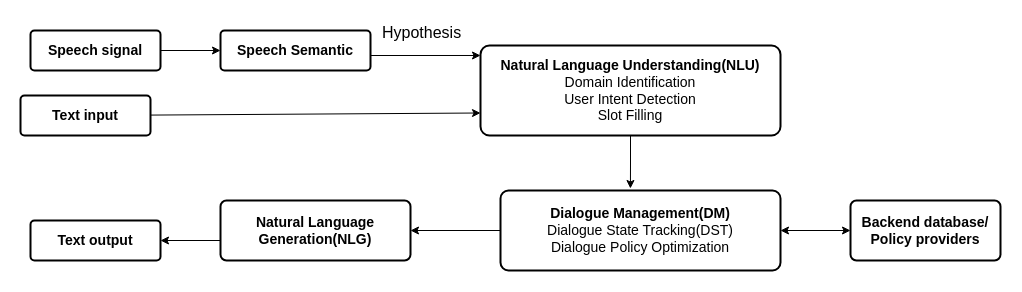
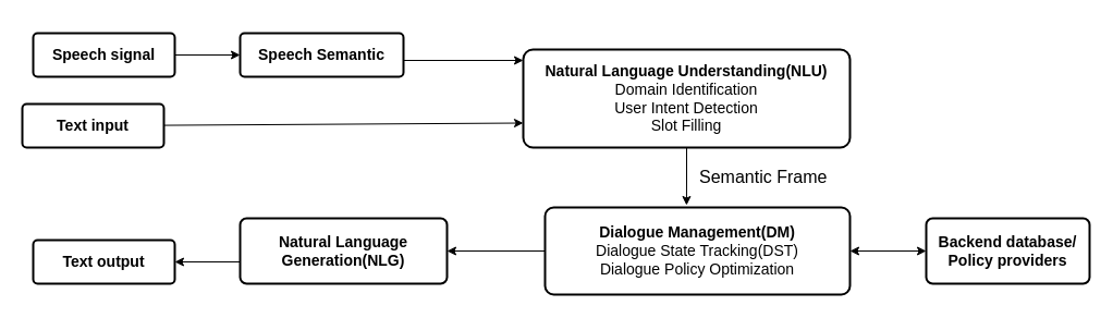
  <mxCell id="0" />
  <mxCell id="1" parent="0" />
  <mxCell id="2" value="&lt;b&gt;Text input&lt;/b&gt;" style="strokeWidth=2;rounded=1;arcSize=10;whiteSpace=wrap;html=1;align=center;fontSize=14;" vertex="1" parent="1"><mxGeometry y="95" width="130" height="40" as="geometry" x="20" /></mxCell>
  <mxCell id="3" style="edgeStyle=orthogonalEdgeStyle;rounded=0;orthogonalLoop=1;jettySize=auto;html=1;exitX=0.5;exitY=1;exitDx=0;exitDy=0;entryX=0.464;entryY=-0.025;entryDx=0;entryDy=0;entryPerimeter=0;" edge="1" parent="1" source="4" target="5"><mxGeometry relative="1" as="geometry" /></mxCell>
  <mxCell id="4" value="&lt;b&gt;Natural Language Understanding(NLU)&lt;/b&gt;&lt;br&gt;Domain Identification&lt;br&gt;User Intent Detection&lt;br&gt;Slot Filling" style="strokeWidth=2;rounded=1;arcSize=10;whiteSpace=wrap;html=1;align=center;fontSize=14;" vertex="1" parent="1"><mxGeometry x="480" y="45" width="300" height="90" as="geometry" /></mxCell>
  <mxCell id="5" value="&lt;b&gt;Dialogue Management(DM)&lt;/b&gt;&lt;br&gt;Dialogue State Tracking(DST)&lt;br&gt;Dialogue Policy Optimization" style="strokeWidth=2;rounded=1;arcSize=10;whiteSpace=wrap;html=1;align=center;fontSize=14;" vertex="1" parent="1"><mxGeometry x="500" y="190" width="280" height="80" as="geometry" /></mxCell>
  <mxCell id="6" value="&lt;b&gt;Natural Language Generation(NLG)&lt;/b&gt;" style="strokeWidth=2;rounded=1;arcSize=10;whiteSpace=wrap;html=1;align=center;fontSize=14;" vertex="1" parent="1"><mxGeometry x="220" y="200" width="190" height="60" as="geometry" /></mxCell>
  <mxCell id="7" value="&lt;b&gt;Text output&lt;/b&gt;" style="strokeWidth=2;rounded=1;arcSize=10;whiteSpace=wrap;html=1;align=center;fontSize=14;" vertex="1" parent="1"><mxGeometry x="30" y="220" width="130" height="40" as="geometry" /></mxCell>
  <mxCell id="8" style="edgeStyle=orthogonalEdgeStyle;rounded=0;orthogonalLoop=1;jettySize=auto;html=1;exitX=1;exitY=0.5;exitDx=0;exitDy=0;" edge="1" parent="1" source="9" target="10"><mxGeometry relative="1" as="geometry" /></mxCell>
  <mxCell id="9" value="&lt;b&gt;Speech signal&lt;/b&gt;" style="strokeWidth=2;rounded=1;arcSize=10;whiteSpace=wrap;html=1;align=center;fontSize=14;" vertex="1" parent="1"><mxGeometry x="30" y="30" width="130" height="40" as="geometry" /></mxCell>
  <mxCell id="10" value="&lt;b&gt;Speech Semantic&lt;/b&gt;" style="strokeWidth=2;rounded=1;arcSize=10;whiteSpace=wrap;html=1;align=center;fontSize=14;" vertex="1" parent="1"><mxGeometry x="220" y="30" width="150" height="40" as="geometry" /></mxCell>
- <mxCell id="11" value="&lt;font style=&quot;font-size: 16px&quot;&gt;Hypothesis&lt;/font&gt;" style="text;html=1;resizable=0;points=[];autosize=1;align=left;verticalAlign=top;spacingTop=-4;" vertex="1" parent="1"><mxGeometry x="380" y="20" width="90" height="20" as="geometry" /></mxCell>
+ <mxCell id="12" value="&lt;font style=&quot;font-size: 16px&quot;&gt;Semantic Frame&lt;/font&gt;" style="text;html=1;resizable=0;points=[];autosize=1;align=left;verticalAlign=top;spacingTop=-4;" vertex="1" parent="1"><mxGeometry x="640" y="150" width="130" height="20" as="geometry" /></mxCell>
  <mxCell id="13" value="&lt;b&gt;Backend database/ Policy providers&lt;/b&gt;" style="strokeWidth=2;rounded=1;arcSize=10;whiteSpace=wrap;html=1;align=center;fontSize=14;" vertex="1" parent="1"><mxGeometry x="850" y="200" width="150" height="60" as="geometry" /></mxCell>
  <mxCell id="14" value="" style="endArrow=classic;startArrow=classic;html=1;entryX=0;entryY=0.5;entryDx=0;entryDy=0;" edge="1" parent="1" target="13"><mxGeometry width="50" height="50" relative="1" as="geometry"><mxPoint x="780" y="230" as="sourcePoint" /><mxPoint x="830" y="190" as="targetPoint" /></mxGeometry></mxCell>
  <mxCell id="15" value="" style="endArrow=classic;html=1;entryX=0;entryY=0.75;entryDx=0;entryDy=0;" edge="1" parent="1" source="2" target="4"><mxGeometry width="50" height="50" relative="1" as="geometry"><mxPoint x="160" y="111" as="sourcePoint" /><mxPoint x="420" y="109" as="targetPoint" /></mxGeometry></mxCell>
  <mxCell id="16" value="" style="endArrow=classic;html=1;entryX=0;entryY=0.111;entryDx=0;entryDy=0;entryPerimeter=0;" edge="1" parent="1" target="4"><mxGeometry width="50" height="50" relative="1" as="geometry"><mxPoint x="370" y="55" as="sourcePoint" /><mxPoint x="420" y="5" as="targetPoint" /></mxGeometry></mxCell>
  <mxCell id="17" value="" style="endArrow=classic;html=1;entryX=1;entryY=0.5;entryDx=0;entryDy=0;" edge="1" parent="1" target="6"><mxGeometry width="50" height="50" relative="1" as="geometry"><mxPoint x="500" y="230" as="sourcePoint" /><mxPoint x="550" y="180" as="targetPoint" /></mxGeometry></mxCell>
  <mxCell id="18" value="" style="endArrow=classic;html=1;entryX=1;entryY=0.5;entryDx=0;entryDy=0;" edge="1" parent="1" target="7"><mxGeometry width="50" height="50" relative="1" as="geometry"><mxPoint x="220" y="240" as="sourcePoint" /><mxPoint x="270" y="190" as="targetPoint" /></mxGeometry></mxCell>
